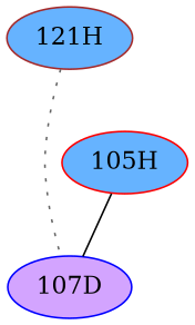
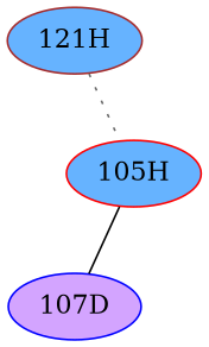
  graph {
    node [fillcolor="#66B3FF" style=radial]
    edge [penwidth=1]
    n1 [color=brown label="121H"]
    "107D" [color=blue fillcolor="#D3A4FF"]
    "105H" [color=red]
-   n1 -- "107D" [color=gray40 style=dotted]
+   n1 -- "105H" [color=gray40 style=dotted]
    "105H" -- "107D" [color=black style=solid]
  }
